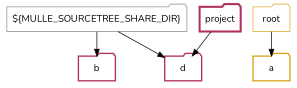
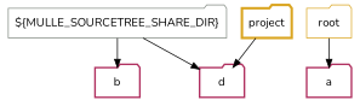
  digraph {
    fontname=Nunito
    node [color=goldenrod fontname=Nunito penwidth=2 shape=folder]
    edge [fontname=Nunito]
    n1 [color=honeydew4 label="${MULLE_SOURCETREE_SHARE_DIR}" penwidth=1]
    n2 [color=maroon label=b]
    n3 [color=maroon label=d]
-   n4 [color=maroon label=project penwidth=3]
+   n4 [label=project penwidth=3]
    n5 [label=root penwidth=1]
-   n6 [label=a]
+   n6 [color=maroon label=a]
    n1 -> n2
    n1 -> n3
    n4 -> n3
    n5 -> n6
  }
